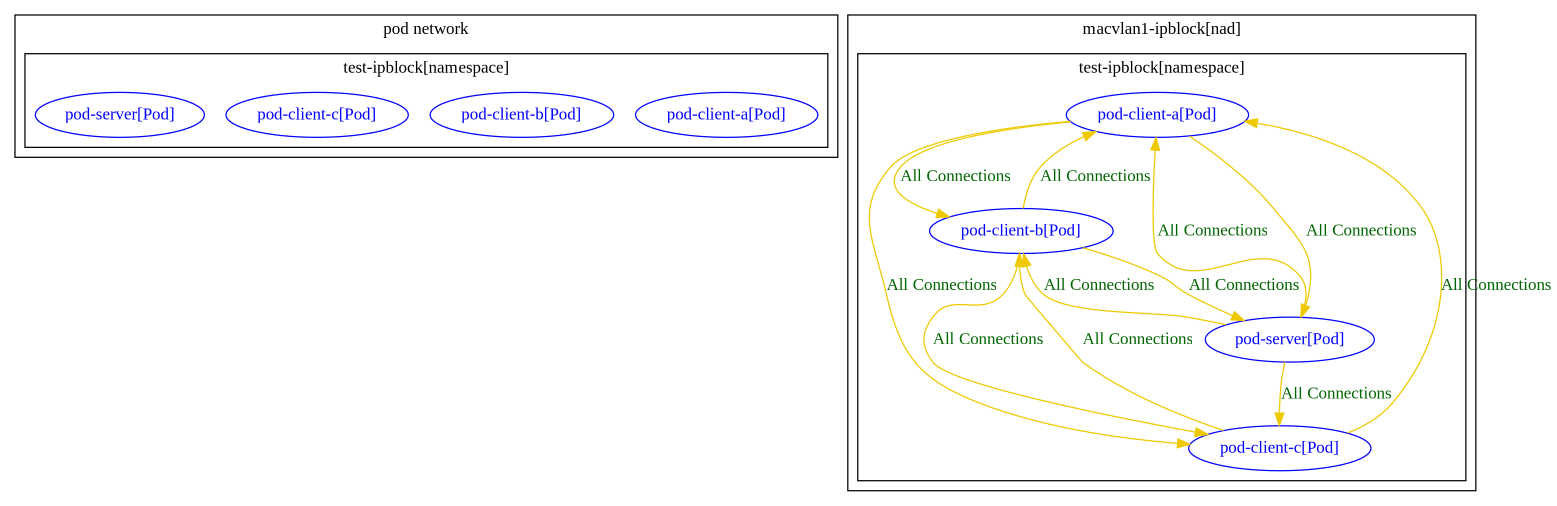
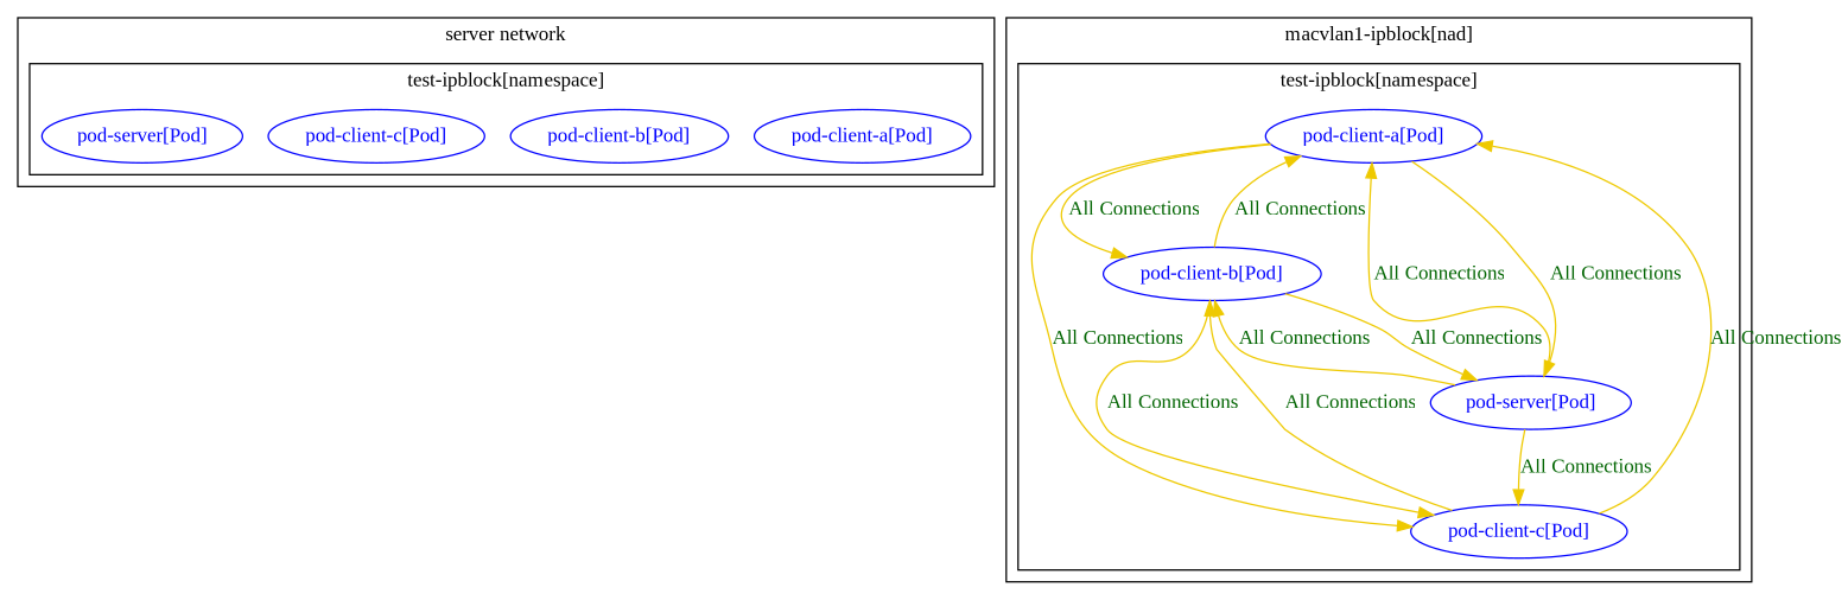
  digraph {
    fontname="Liberation Serif"
    node [color=blue fontcolor=blue fontname="Liberation Serif"]
    edge [color=gold2 fontcolor=darkgreen weight=1 fontname="Liberation Serif"]
    n1 [label="pod-client-a[Pod]"]
    n2 [label="pod-client-b[Pod]"]
    n3 [label="pod-client-c[Pod]"]
    n4 [label="pod-server[Pod]"]
    n5 [label="pod-client-a[Pod]"]
    n6 [label="pod-client-b[Pod]"]
    n7 [label="pod-client-c[Pod]"]
    n8 [label="pod-server[Pod]"]
    subgraph cluster_1 {
-     label="pod network"
+     label="server network"
      subgraph cluster_2 {
        color=black
        fontcolor=black
        label="test-ipblock[namespace]"
        n1
        n2
        n3
        n4
      }
    }
    subgraph cluster_3 {
      label="macvlan1-ipblock[nad]"
      subgraph cluster_4 {
        color=black
        fontcolor=black
        label="test-ipblock[namespace]"
        n5
        n6
        n7
        n8
      }
    }
    n5 -> n6 [label="All Connections" weight=0.5]
    n5 -> n7 [label="All Connections" weight=0.5]
    n5 -> n8 [label="All Connections" weight=0.5]
    n6 -> n5 [label="All Connections"]
    n6 -> n7 [label="All Connections" weight=0.5]
    n6 -> n8 [label="All Connections" weight=0.5]
    n7 -> n5 [label="All Connections"]
    n7 -> n6 [label="All Connections"]
    n8 -> n5 [label="All Connections"]
    n8 -> n6 [label="All Connections"]
    n8 -> n7 [label="All Connections"]
  }
